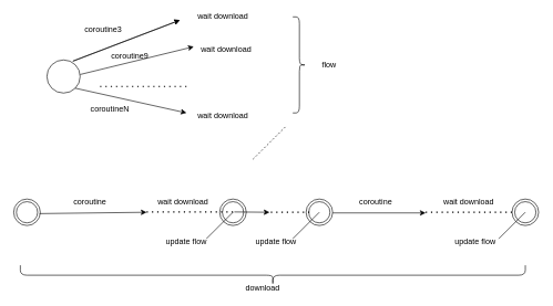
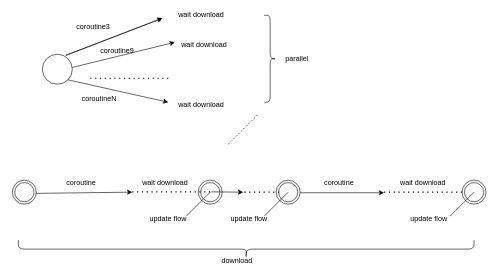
  <mxCell id="0" />
  <mxCell id="1" parent="0" />
  <mxCell id="2" value="" style="ellipse;whiteSpace=wrap;html=1;aspect=fixed;" vertex="1" parent="1"><mxGeometry x="70" y="90" width="50" height="50" as="geometry" /></mxCell>
  <mxCell id="3" value="" style="endArrow=classic;html=1;rounded=0;exitX=0.785;exitY=0.033;exitDx=0;exitDy=0;exitPerimeter=0;" edge="1" parent="1" source="2"><mxGeometry width="50" height="50" relative="1" as="geometry"><mxPoint x="380" y="240" as="sourcePoint" /><mxPoint x="270" y="30" as="targetPoint" /></mxGeometry></mxCell>
  <mxCell id="4" value="" style="endArrow=none;dashed=1;html=1;dashPattern=1 3;strokeWidth=2;rounded=0;" edge="1" parent="1"><mxGeometry width="50" height="50" relative="1" as="geometry"><mxPoint x="150" y="130" as="sourcePoint" /><mxPoint x="280" y="130" as="targetPoint" /></mxGeometry></mxCell>
  <mxCell id="5" value="coroutine3" style="text;strokeColor=none;align=center;fillColor=none;html=1;verticalAlign=middle;whiteSpace=wrap;rounded=0;" vertex="1" parent="1"><mxGeometry x="130" y="40" width="50" height="10" as="geometry" /></mxCell>
  <mxCell id="6" value="" style="endArrow=classic;html=1;rounded=0;exitX=0.785;exitY=0.033;exitDx=0;exitDy=0;exitPerimeter=0;" edge="1" parent="1"><mxGeometry width="50" height="50" relative="1" as="geometry"><mxPoint x="109" y="92" as="sourcePoint" /><mxPoint x="270" y="30" as="targetPoint" /></mxGeometry></mxCell>
  <mxCell id="7" value="" style="endArrow=classic;html=1;rounded=0;exitX=1;exitY=1;exitDx=0;exitDy=0;" edge="1" parent="1" source="2"><mxGeometry width="50" height="50" relative="1" as="geometry"><mxPoint x="140" y="182" as="sourcePoint" /><mxPoint x="280" y="170" as="targetPoint" /></mxGeometry></mxCell>
  <mxCell id="8" value="" style="endArrow=classic;html=1;rounded=0;exitX=0.785;exitY=0.033;exitDx=0;exitDy=0;exitPerimeter=0;" edge="1" parent="1"><mxGeometry width="50" height="50" relative="1" as="geometry"><mxPoint x="120" y="112" as="sourcePoint" /><mxPoint x="291" y="70" as="targetPoint" /></mxGeometry></mxCell>
  <mxCell id="9" value="coroutine9" style="text;strokeColor=none;align=center;fillColor=none;html=1;verticalAlign=middle;whiteSpace=wrap;rounded=0;" vertex="1" parent="1"><mxGeometry x="170" y="80" width="50" height="10" as="geometry" /></mxCell>
  <mxCell id="10" value="coroutineN" style="text;strokeColor=none;align=center;fillColor=none;html=1;verticalAlign=middle;whiteSpace=wrap;rounded=0;" vertex="1" parent="1"><mxGeometry x="140" y="160" width="50" height="10" as="geometry" /></mxCell>
  <mxCell id="11" value="wait download" style="text;strokeColor=none;align=center;fillColor=none;html=1;verticalAlign=middle;whiteSpace=wrap;rounded=0;" vertex="1" parent="1"><mxGeometry x="280" y="20" width="110" height="10" as="geometry" /></mxCell>
  <mxCell id="12" value="wait download" style="text;strokeColor=none;align=center;fillColor=none;html=1;verticalAlign=middle;whiteSpace=wrap;rounded=0;" vertex="1" parent="1"><mxGeometry x="300" y="70" width="80" height="10" as="geometry" /></mxCell>
  <mxCell id="13" value="wait download" style="text;strokeColor=none;align=center;fillColor=none;html=1;verticalAlign=middle;whiteSpace=wrap;rounded=0;" vertex="1" parent="1"><mxGeometry x="295" y="170" width="80" height="10" as="geometry" /></mxCell>
  <mxCell id="14" value="" style="shape=curlyBracket;whiteSpace=wrap;html=1;rounded=1;flipH=1;labelPosition=right;verticalLabelPosition=middle;align=left;verticalAlign=middle;" vertex="1" parent="1"><mxGeometry x="440" y="25" width="20" height="145" as="geometry" /></mxCell>
- <mxCell id="15" value="flow" style="text;strokeColor=none;align=center;fillColor=none;html=1;verticalAlign=middle;whiteSpace=wrap;rounded=0;" vertex="1" parent="1"><mxGeometry x="460" y="92.5" width="70" height="10" as="geometry" /></mxCell>
+ <mxCell id="15" value="parallel" style="text;strokeColor=none;align=center;fillColor=none;html=1;verticalAlign=middle;whiteSpace=wrap;rounded=0;" vertex="1" parent="1"><mxGeometry x="460" y="92.5" width="70" height="10" as="geometry" /></mxCell>
  <mxCell id="16" value="" style="ellipse;shape=doubleEllipse;whiteSpace=wrap;html=1;aspect=fixed;" vertex="1" parent="1"><mxGeometry x="20" y="300" width="40" height="40" as="geometry" /></mxCell>
  <mxCell id="17" value="" style="ellipse;shape=doubleEllipse;whiteSpace=wrap;html=1;aspect=fixed;" vertex="1" parent="1"><mxGeometry x="460" y="300" width="40" height="40" as="geometry" /></mxCell>
  <mxCell id="18" value="" style="ellipse;shape=doubleEllipse;whiteSpace=wrap;html=1;aspect=fixed;" vertex="1" parent="1"><mxGeometry x="330" y="300" width="40" height="40" as="geometry" /></mxCell>
  <mxCell id="19" value="" style="endArrow=classic;html=1;rounded=0;exitX=0.785;exitY=0.033;exitDx=0;exitDy=0;exitPerimeter=0;" edge="1" parent="1"><mxGeometry width="50" height="50" relative="1" as="geometry"><mxPoint x="59" y="322" as="sourcePoint" /><mxPoint x="220" y="320" as="targetPoint" /></mxGeometry></mxCell>
  <mxCell id="20" value="" style="endArrow=none;dashed=1;html=1;dashPattern=1 3;strokeWidth=2;rounded=0;" edge="1" parent="1"><mxGeometry width="50" height="50" relative="1" as="geometry"><mxPoint x="220" y="319.5" as="sourcePoint" /><mxPoint x="350" y="319.5" as="targetPoint" /></mxGeometry></mxCell>
  <mxCell id="21" value="coroutine" style="text;strokeColor=none;align=center;fillColor=none;html=1;verticalAlign=middle;whiteSpace=wrap;rounded=0;" vertex="1" parent="1"><mxGeometry x="110" y="300" width="50" height="10" as="geometry" /></mxCell>
  <mxCell id="22" value="" style="endArrow=classic;html=1;rounded=0;exitX=0.785;exitY=0.033;exitDx=0;exitDy=0;exitPerimeter=0;" edge="1" parent="1"><mxGeometry width="50" height="50" relative="1" as="geometry"><mxPoint x="500" y="321" as="sourcePoint" /><mxPoint x="640" y="321" as="targetPoint" /></mxGeometry></mxCell>
  <mxCell id="23" value="" style="endArrow=none;dashed=1;html=1;dashPattern=1 3;strokeWidth=2;rounded=0;" edge="1" parent="1"><mxGeometry width="50" height="50" relative="1" as="geometry"><mxPoint x="407" y="320" as="sourcePoint" /><mxPoint x="470" y="320" as="targetPoint" /></mxGeometry></mxCell>
  <mxCell id="24" value="wait download" style="text;strokeColor=none;align=center;fillColor=none;html=1;verticalAlign=middle;whiteSpace=wrap;rounded=0;" vertex="1" parent="1"><mxGeometry x="220" y="300" width="110" height="10" as="geometry" /></mxCell>
  <mxCell id="25" value="" style="shape=curlyBracket;whiteSpace=wrap;html=1;rounded=1;flipH=1;labelPosition=right;verticalLabelPosition=middle;align=left;verticalAlign=middle;direction=north;" vertex="1" parent="1"><mxGeometry x="30" y="400" width="760" height="30" as="geometry" /></mxCell>
  <mxCell id="26" value="download" style="text;strokeColor=none;align=center;fillColor=none;html=1;verticalAlign=middle;whiteSpace=wrap;rounded=0;" vertex="1" parent="1"><mxGeometry x="360" y="430" width="70" height="10" as="geometry" /></mxCell>
  <mxCell id="27" value="coroutine" style="text;strokeColor=none;align=center;fillColor=none;html=1;verticalAlign=middle;whiteSpace=wrap;rounded=0;" vertex="1" parent="1"><mxGeometry x="540" y="300" width="50" height="10" as="geometry" /></mxCell>
  <mxCell id="28" value="" style="endArrow=none;dashed=1;html=1;rounded=0;" edge="1" parent="1"><mxGeometry width="50" height="50" relative="1" as="geometry"><mxPoint x="380" y="240" as="sourcePoint" /><mxPoint x="430" y="190" as="targetPoint" /></mxGeometry></mxCell>
  <mxCell id="29" value="" style="endArrow=none;html=1;rounded=0;" edge="1" parent="1"><mxGeometry width="50" height="50" relative="1" as="geometry"><mxPoint x="310" y="360" as="sourcePoint" /><mxPoint x="350" y="320" as="targetPoint" /></mxGeometry></mxCell>
  <mxCell id="30" value="update flow" style="text;strokeColor=none;align=center;fillColor=none;html=1;verticalAlign=middle;whiteSpace=wrap;rounded=0;" vertex="1" parent="1"><mxGeometry x="240" y="360" width="80" height="10" as="geometry" /></mxCell>
  <mxCell id="31" value="" style="endArrow=none;dashed=1;html=1;dashPattern=1 3;strokeWidth=2;rounded=0;entryX=0;entryY=0.5;entryDx=0;entryDy=0;" edge="1" parent="1" target="33"><mxGeometry width="50" height="50" relative="1" as="geometry"><mxPoint x="640" y="320" as="sourcePoint" /><mxPoint x="750" y="320" as="targetPoint" /></mxGeometry></mxCell>
  <mxCell id="32" value="" style="endArrow=classic;html=1;rounded=0;" edge="1" parent="1"><mxGeometry width="50" height="50" relative="1" as="geometry"><mxPoint x="352" y="319.5" as="sourcePoint" /><mxPoint x="405" y="320" as="targetPoint" /></mxGeometry></mxCell>
  <mxCell id="33" value="" style="ellipse;shape=doubleEllipse;whiteSpace=wrap;html=1;aspect=fixed;" vertex="1" parent="1"><mxGeometry x="770" y="300" width="40" height="40" as="geometry" /></mxCell>
  <mxCell id="34" value="wait download" style="text;strokeColor=none;align=center;fillColor=none;html=1;verticalAlign=middle;whiteSpace=wrap;rounded=0;" vertex="1" parent="1"><mxGeometry x="650" y="300" width="110" height="10" as="geometry" /></mxCell>
  <mxCell id="35" value="" style="endArrow=none;html=1;rounded=0;" edge="1" parent="1"><mxGeometry width="50" height="50" relative="1" as="geometry"><mxPoint x="750" y="360" as="sourcePoint" /><mxPoint x="790" y="320" as="targetPoint" /></mxGeometry></mxCell>
  <mxCell id="36" value="update flow" style="text;strokeColor=none;align=center;fillColor=none;html=1;verticalAlign=middle;whiteSpace=wrap;rounded=0;" vertex="1" parent="1"><mxGeometry x="680" y="360" width="70" height="10" as="geometry" /></mxCell>
  <mxCell id="37" value="" style="endArrow=none;html=1;rounded=0;" edge="1" parent="1"><mxGeometry width="50" height="50" relative="1" as="geometry"><mxPoint x="440" y="360" as="sourcePoint" /><mxPoint x="480" y="320" as="targetPoint" /></mxGeometry></mxCell>
  <mxCell id="38" value="update flow" style="text;strokeColor=none;align=center;fillColor=none;html=1;verticalAlign=middle;whiteSpace=wrap;rounded=0;" vertex="1" parent="1"><mxGeometry x="375" y="360" width="80" height="10" as="geometry" /></mxCell>
